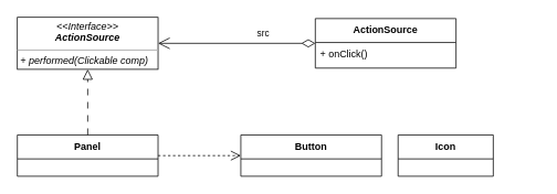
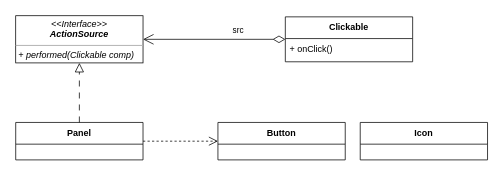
  <mxCell id="0" />
  <mxCell id="1" parent="0" />
  <mxCell id="2" value="Button" style="swimlane;fontStyle=1;align=center;verticalAlign=top;childLayout=stackLayout;horizontal=1;startSize=29;horizontalStack=0;resizeParent=1;resizeParentMax=0;resizeLast=0;collapsible=1;marginBottom=0;" parent="1" vertex="1"><mxGeometry x="290" y="163" width="170" height="50" as="geometry" /></mxCell>
- <mxCell id="3" value="Icon" style="swimlane;fontStyle=1;align=center;verticalAlign=top;childLayout=stackLayout;horizontal=1;startSize=29;horizontalStack=0;resizeParent=1;resizeParentMax=0;resizeLast=0;collapsible=1;marginBottom=0;" parent="1" vertex="1"><mxGeometry x="480" y="163" width="115" height="50" as="geometry" /></mxCell>
+ <mxCell id="3" value="Icon" style="swimlane;fontStyle=1;align=center;verticalAlign=top;childLayout=stackLayout;horizontal=1;startSize=29;horizontalStack=0;resizeParent=1;resizeParentMax=0;resizeLast=0;collapsible=1;marginBottom=0;" parent="1" vertex="1"><mxGeometry x="480" y="163" width="170" height="50" as="geometry" /></mxCell>
  <mxCell id="4" value="&lt;p style=&quot;margin:0px;margin-top:4px;text-align:center;&quot;&gt;&lt;i&gt;&amp;lt;&amp;lt;Interface&amp;gt;&amp;gt;&lt;br&gt;&lt;b&gt;ActionSource&lt;/b&gt;&lt;br&gt;&lt;/i&gt;&lt;/p&gt;&lt;hr size=&quot;1&quot;&gt;&lt;p style=&quot;margin:0px;margin-left:4px;&quot;&gt;&lt;/p&gt;&lt;p style=&quot;margin:0px;margin-left:4px;&quot;&gt;&lt;i&gt;+&amp;nbsp;performed(Clickable comp)&lt;/i&gt;&lt;/p&gt;" style="verticalAlign=top;align=left;overflow=fill;fontSize=12;fontFamily=Helvetica;html=1;" vertex="1" parent="1"><mxGeometry x="20" y="20.5" width="170" height="63" as="geometry" /></mxCell>
  <mxCell id="5" value="Panel" style="swimlane;fontStyle=1;align=center;verticalAlign=top;childLayout=stackLayout;horizontal=1;startSize=29;horizontalStack=0;resizeParent=1;resizeParentMax=0;resizeLast=0;collapsible=1;marginBottom=0;" vertex="1" parent="1"><mxGeometry x="20" y="163" width="170" height="50" as="geometry" /></mxCell>
  <mxCell id="6" value="src" style="endArrow=open;html=1;endSize=12;startArrow=diamondThin;startSize=14;startFill=0;edgeStyle=orthogonalEdgeStyle;align=left;verticalAlign=bottom;rounded=0;entryX=1;entryY=0.5;entryDx=0;entryDy=0;exitX=0;exitY=0.5;exitDx=0;exitDy=0;" edge="1" parent="1" source="9" target="4"><mxGeometry x="-0.241" y="-3" relative="1" as="geometry"><mxPoint x="364" y="47.25" as="sourcePoint" /><mxPoint x="170" y="197" as="targetPoint" /><mxPoint as="offset" /></mxGeometry></mxCell>
  <mxCell id="7" value="" style="endArrow=block;endSize=10;endFill=0;shadow=0;strokeWidth=1;rounded=0;edgeStyle=elbowEdgeStyle;elbow=vertical;dashed=1;dashPattern=8 8;labelBackgroundColor=none;fontColor=default;entryX=0.5;entryY=1;entryDx=0;entryDy=0;exitX=0.5;exitY=0;exitDx=0;exitDy=0;" edge="1" parent="1" source="5" target="4"><mxGeometry width="160" relative="1" as="geometry"><mxPoint x="565" y="193" as="sourcePoint" /><mxPoint x="474" y="105" as="targetPoint" /></mxGeometry></mxCell>
  <mxCell id="8" style="edgeStyle=orthogonalEdgeStyle;rounded=0;orthogonalLoop=1;jettySize=auto;html=1;endArrow=open;endFill=0;endSize=10;entryX=0;entryY=0.5;entryDx=0;entryDy=0;exitX=1;exitY=0.5;exitDx=0;exitDy=0;dashed=1;" edge="1" parent="1" source="5" target="2"><mxGeometry relative="1" as="geometry"><mxPoint x="210" y="60" as="targetPoint" /><mxPoint x="67" y="60" as="sourcePoint" /></mxGeometry></mxCell>
- <mxCell id="9" value="ActionSource" style="swimlane;fontStyle=1;align=center;verticalAlign=top;childLayout=stackLayout;horizontal=1;startSize=29;horizontalStack=0;resizeParent=1;resizeParentMax=0;resizeLast=0;collapsible=1;marginBottom=0;" vertex="1" parent="1"><mxGeometry x="380" y="22" width="170" height="60" as="geometry" /></mxCell>
+ <mxCell id="9" value="Clickable" style="swimlane;fontStyle=1;align=center;verticalAlign=top;childLayout=stackLayout;horizontal=1;startSize=29;horizontalStack=0;resizeParent=1;resizeParentMax=0;resizeLast=0;collapsible=1;marginBottom=0;" vertex="1" parent="1"><mxGeometry x="380" y="22" width="170" height="60" as="geometry" /></mxCell>
  <mxCell id="10" value="+ onClick()" style="text;strokeColor=none;fillColor=none;align=left;verticalAlign=top;spacingLeft=4;spacingRight=4;overflow=hidden;rotatable=0;points=[[0,0.5],[1,0.5]];portConstraint=eastwest;fontStyle=0" vertex="1" parent="9"><mxGeometry y="29" width="170" height="31" as="geometry" /></mxCell>
